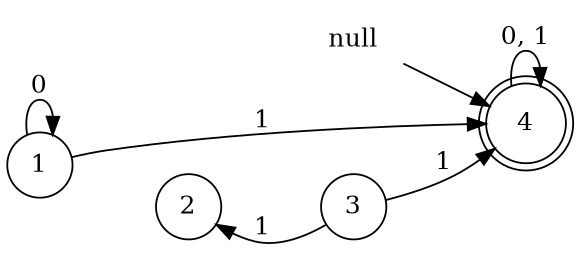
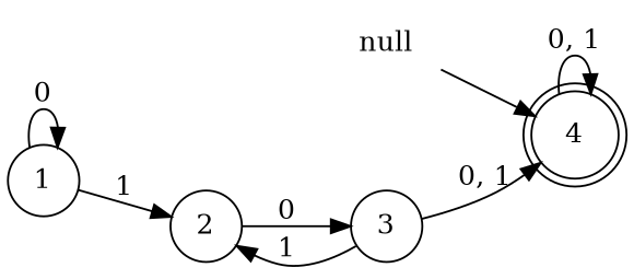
  digraph {
    rankdir=LR
    node [shape=circle]
    null [shape=plaintext]
    4 [shape=doublecircle]
    1
    2
    3
    null -> 4
    4 -> 4 [label="0, 1"]
    1 -> 1 [label=0]
-   1 -> 4 [label=1]
-   3 -> 4 [label=1]
+   1 -> 2 [label=1]
+   2 -> 3 [label=0]
+   3 -> 4 [label="0, 1"]
    3 -> 2 [label=1]
  }
